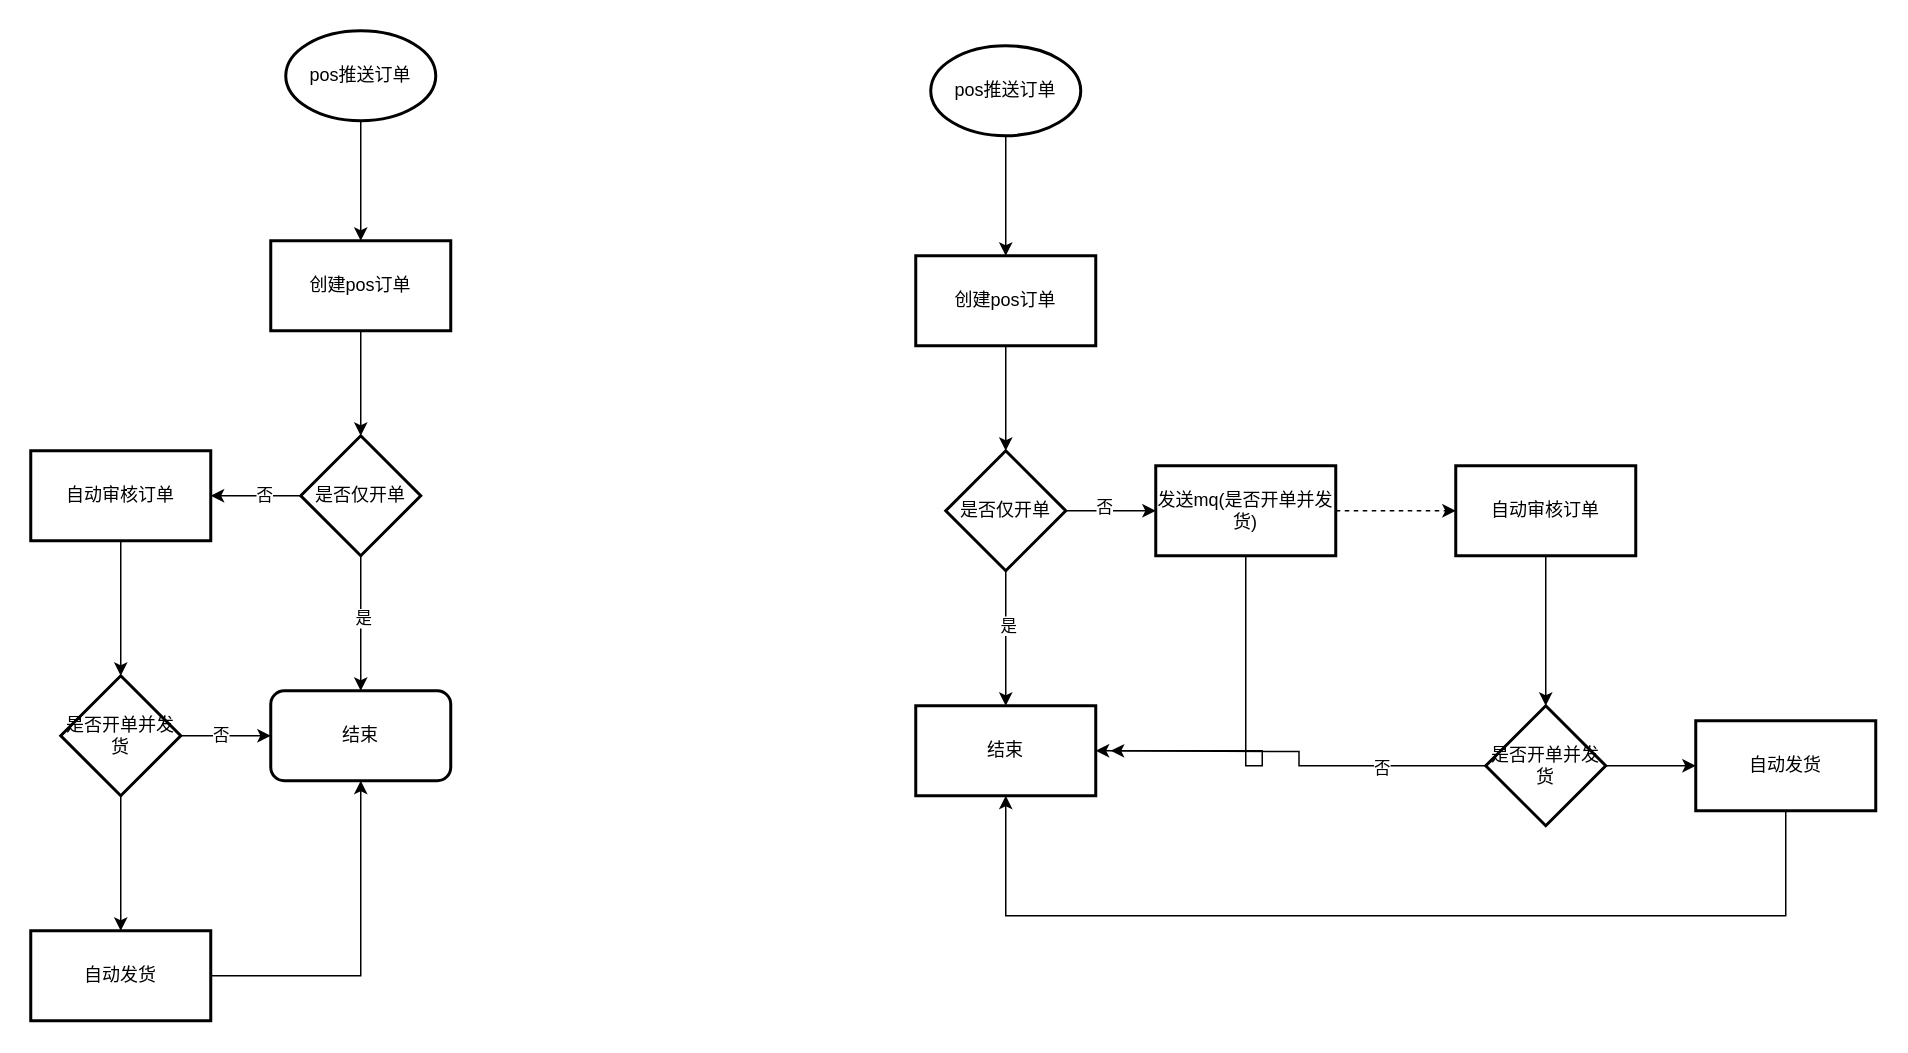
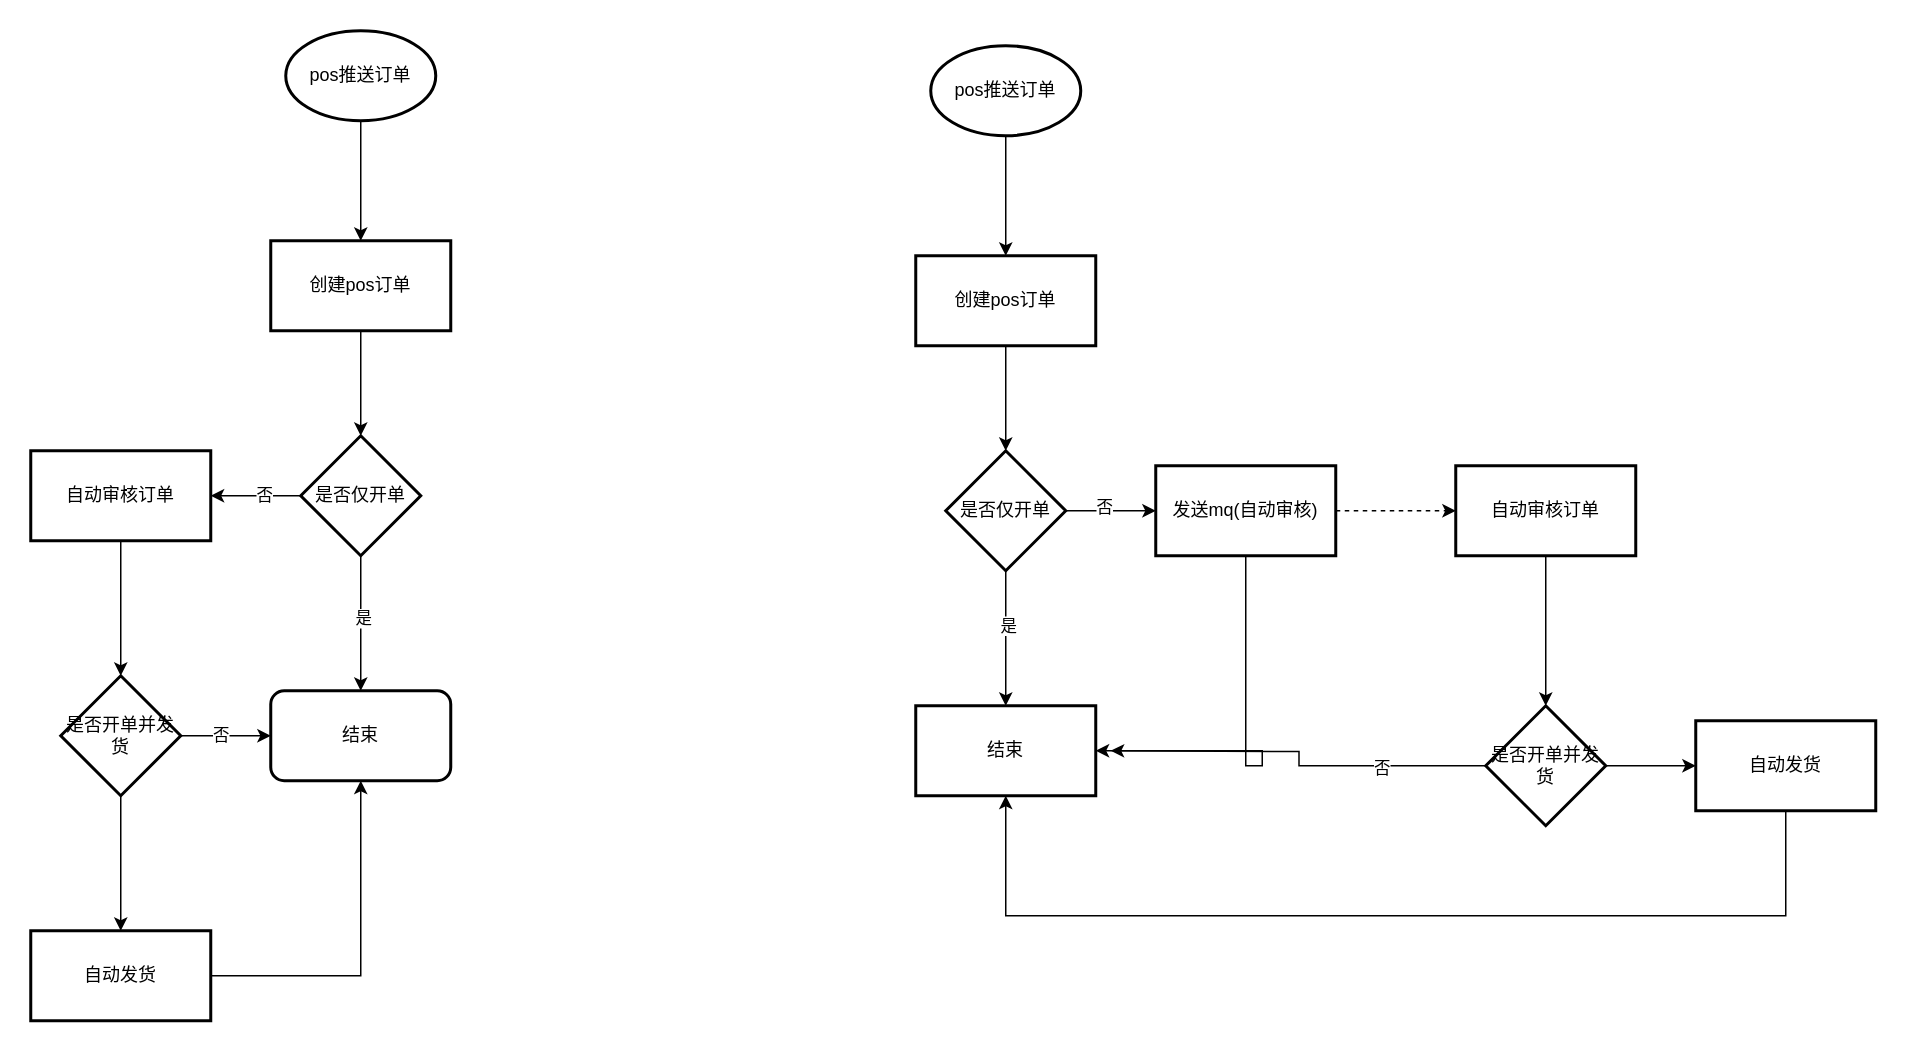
  <mxCell id="0" />
  <mxCell id="1" parent="0" />
  <mxCell id="2" value="" style="edgeStyle=orthogonalEdgeStyle;rounded=0;orthogonalLoop=1;jettySize=auto;html=1;" edge="1" parent="1" source="3" target="5"><mxGeometry relative="1" as="geometry" /></mxCell>
  <mxCell id="3" value="pos推送订单" style="strokeWidth=2;html=1;shape=mxgraph.flowchart.start_1;whiteSpace=wrap;" vertex="1" parent="1"><mxGeometry x="190" y="20" width="100" height="60" as="geometry" /></mxCell>
  <mxCell id="4" value="" style="edgeStyle=orthogonalEdgeStyle;rounded=0;orthogonalLoop=1;jettySize=auto;html=1;" edge="1" parent="1" source="5" target="10"><mxGeometry relative="1" as="geometry" /></mxCell>
  <mxCell id="5" value="创建pos订单" style="whiteSpace=wrap;html=1;strokeWidth=2;" vertex="1" parent="1"><mxGeometry x="180" y="160" width="120" height="60" as="geometry" /></mxCell>
  <mxCell id="6" value="" style="edgeStyle=orthogonalEdgeStyle;rounded=0;orthogonalLoop=1;jettySize=auto;html=1;" edge="1" parent="1" source="10" target="11"><mxGeometry relative="1" as="geometry" /></mxCell>
  <mxCell id="7" value="是" style="edgeLabel;html=1;align=center;verticalAlign=middle;resizable=0;points=[];" vertex="1" connectable="0" parent="6"><mxGeometry x="-0.089" y="1" relative="1" as="geometry"><mxPoint as="offset" /></mxGeometry></mxCell>
  <mxCell id="8" value="" style="edgeStyle=orthogonalEdgeStyle;rounded=0;orthogonalLoop=1;jettySize=auto;html=1;" edge="1" parent="1" source="10" target="13"><mxGeometry relative="1" as="geometry" /></mxCell>
  <mxCell id="9" value="否" style="edgeLabel;html=1;align=center;verticalAlign=middle;resizable=0;points=[];" vertex="1" connectable="0" parent="8"><mxGeometry x="-0.167" y="-1" relative="1" as="geometry"><mxPoint as="offset" /></mxGeometry></mxCell>
  <mxCell id="10" value="是否仅开单" style="rhombus;whiteSpace=wrap;html=1;strokeWidth=2;" vertex="1" parent="1"><mxGeometry x="200" y="290" width="80" height="80" as="geometry" /></mxCell>
  <mxCell id="11" value="结束" style="rounded=1;whiteSpace=wrap;html=1;strokeWidth=2;" vertex="1" parent="1"><mxGeometry x="180" y="460" width="120" height="60" as="geometry" /></mxCell>
  <mxCell id="12" value="" style="edgeStyle=orthogonalEdgeStyle;rounded=0;orthogonalLoop=1;jettySize=auto;html=1;" edge="1" parent="1" source="13" target="17"><mxGeometry relative="1" as="geometry" /></mxCell>
  <mxCell id="13" value="自动审核订单" style="whiteSpace=wrap;html=1;strokeWidth=2;" vertex="1" parent="1"><mxGeometry x="20" y="300" width="120" height="60" as="geometry" /></mxCell>
  <mxCell id="14" style="edgeStyle=orthogonalEdgeStyle;rounded=0;orthogonalLoop=1;jettySize=auto;html=1;entryX=0;entryY=0.5;entryDx=0;entryDy=0;" edge="1" parent="1" source="17" target="11"><mxGeometry relative="1" as="geometry" /></mxCell>
  <mxCell id="15" value="否" style="edgeLabel;html=1;align=center;verticalAlign=middle;resizable=0;points=[];" vertex="1" connectable="0" parent="14"><mxGeometry x="-0.133" y="1" relative="1" as="geometry"><mxPoint as="offset" /></mxGeometry></mxCell>
  <mxCell id="16" value="" style="edgeStyle=orthogonalEdgeStyle;rounded=0;orthogonalLoop=1;jettySize=auto;html=1;" edge="1" parent="1" source="17" target="19"><mxGeometry relative="1" as="geometry" /></mxCell>
  <mxCell id="17" value="是否开单并发货" style="rhombus;whiteSpace=wrap;html=1;strokeWidth=2;" vertex="1" parent="1"><mxGeometry x="40" y="450" width="80" height="80" as="geometry" /></mxCell>
  <mxCell id="18" style="edgeStyle=orthogonalEdgeStyle;rounded=0;orthogonalLoop=1;jettySize=auto;html=1;entryX=0.5;entryY=1;entryDx=0;entryDy=0;" edge="1" parent="1" source="19" target="11"><mxGeometry relative="1" as="geometry" /></mxCell>
  <mxCell id="19" value="自动发货" style="whiteSpace=wrap;html=1;strokeWidth=2;" vertex="1" parent="1"><mxGeometry x="20" y="620" width="120" height="60" as="geometry" /></mxCell>
  <mxCell id="20" value="" style="edgeStyle=orthogonalEdgeStyle;rounded=0;orthogonalLoop=1;jettySize=auto;html=1;" edge="1" parent="1" source="21" target="23"><mxGeometry relative="1" as="geometry" /></mxCell>
  <mxCell id="21" value="pos推送订单" style="strokeWidth=2;html=1;shape=mxgraph.flowchart.start_1;whiteSpace=wrap;" vertex="1" parent="1"><mxGeometry x="620" y="30" width="100" height="60" as="geometry" /></mxCell>
  <mxCell id="22" value="" style="edgeStyle=orthogonalEdgeStyle;rounded=0;orthogonalLoop=1;jettySize=auto;html=1;" edge="1" parent="1" source="23" target="28"><mxGeometry relative="1" as="geometry" /></mxCell>
  <mxCell id="23" value="创建pos订单" style="whiteSpace=wrap;html=1;strokeWidth=2;" vertex="1" parent="1"><mxGeometry x="610" y="170" width="120" height="60" as="geometry" /></mxCell>
  <mxCell id="24" value="" style="edgeStyle=orthogonalEdgeStyle;rounded=0;orthogonalLoop=1;jettySize=auto;html=1;" edge="1" parent="1" source="28" target="29"><mxGeometry relative="1" as="geometry" /></mxCell>
  <mxCell id="25" value="是" style="edgeLabel;html=1;align=center;verticalAlign=middle;resizable=0;points=[];" vertex="1" connectable="0" parent="24"><mxGeometry x="-0.2" y="1" relative="1" as="geometry"><mxPoint as="offset" /></mxGeometry></mxCell>
  <mxCell id="26" value="" style="edgeStyle=orthogonalEdgeStyle;rounded=0;orthogonalLoop=1;jettySize=auto;html=1;" edge="1" parent="1" source="28" target="32"><mxGeometry relative="1" as="geometry" /></mxCell>
  <mxCell id="27" value="否" style="edgeLabel;html=1;align=center;verticalAlign=middle;resizable=0;points=[];" vertex="1" connectable="0" parent="26"><mxGeometry x="-0.167" y="3" relative="1" as="geometry"><mxPoint as="offset" /></mxGeometry></mxCell>
  <mxCell id="28" value="是否仅开单" style="rhombus;whiteSpace=wrap;html=1;strokeWidth=2;" vertex="1" parent="1"><mxGeometry x="630" y="300" width="80" height="80" as="geometry" /></mxCell>
  <mxCell id="29" value="结束" style="whiteSpace=wrap;html=1;strokeWidth=2;" vertex="1" parent="1"><mxGeometry x="610" y="470" width="120" height="60" as="geometry" /></mxCell>
  <mxCell id="30" style="edgeStyle=orthogonalEdgeStyle;rounded=0;orthogonalLoop=1;jettySize=auto;html=1;entryX=1;entryY=0.5;entryDx=0;entryDy=0;" edge="1" parent="1" source="32" target="29"><mxGeometry relative="1" as="geometry"><mxPoint x="840" y="610" as="targetPoint" /><Array as="points"><mxPoint x="830" y="510" /><mxPoint x="841" y="510" /><mxPoint x="841" y="500" /></Array></mxGeometry></mxCell>
  <mxCell id="31" value="" style="edgeStyle=orthogonalEdgeStyle;rounded=0;orthogonalLoop=1;jettySize=auto;html=1;dashed=1;" edge="1" parent="1" source="32" target="34"><mxGeometry relative="1" as="geometry" /></mxCell>
- <mxCell id="32" value="发送mq(是否开单并发货)" style="whiteSpace=wrap;html=1;strokeWidth=2;" vertex="1" parent="1"><mxGeometry x="770" y="310" width="120" height="60" as="geometry" /></mxCell>
+ <mxCell id="32" value="发送mq(自动审核)" style="whiteSpace=wrap;html=1;strokeWidth=2;" vertex="1" parent="1"><mxGeometry x="770" y="310" width="120" height="60" as="geometry" /></mxCell>
  <mxCell id="33" value="" style="edgeStyle=orthogonalEdgeStyle;rounded=0;orthogonalLoop=1;jettySize=auto;html=1;" edge="1" parent="1" source="34" target="38"><mxGeometry relative="1" as="geometry" /></mxCell>
  <mxCell id="34" value="自动审核订单" style="whiteSpace=wrap;html=1;strokeWidth=2;" vertex="1" parent="1"><mxGeometry x="970" y="310" width="120" height="60" as="geometry" /></mxCell>
  <mxCell id="35" style="edgeStyle=orthogonalEdgeStyle;rounded=0;orthogonalLoop=1;jettySize=auto;html=1;" edge="1" parent="1" source="38"><mxGeometry relative="1" as="geometry"><mxPoint x="740" y="500" as="targetPoint" /></mxGeometry></mxCell>
  <mxCell id="36" value="否" style="edgeLabel;html=1;align=center;verticalAlign=middle;resizable=0;points=[];" vertex="1" connectable="0" parent="35"><mxGeometry x="-0.461" y="1" relative="1" as="geometry"><mxPoint as="offset" /></mxGeometry></mxCell>
  <mxCell id="37" value="" style="edgeStyle=orthogonalEdgeStyle;rounded=0;orthogonalLoop=1;jettySize=auto;html=1;" edge="1" parent="1" source="38" target="40"><mxGeometry relative="1" as="geometry" /></mxCell>
  <mxCell id="38" value="是否开单并发货" style="rhombus;whiteSpace=wrap;html=1;strokeWidth=2;" vertex="1" parent="1"><mxGeometry x="990" y="470" width="80" height="80" as="geometry" /></mxCell>
  <mxCell id="39" style="edgeStyle=orthogonalEdgeStyle;rounded=0;orthogonalLoop=1;jettySize=auto;html=1;entryX=0.5;entryY=1;entryDx=0;entryDy=0;" edge="1" parent="1" source="40" target="29"><mxGeometry relative="1" as="geometry"><mxPoint x="650" y="610" as="targetPoint" /><Array as="points"><mxPoint x="1190" y="610" /><mxPoint x="670" y="610" /></Array></mxGeometry></mxCell>
  <mxCell id="40" value="自动发货" style="whiteSpace=wrap;html=1;strokeWidth=2;" vertex="1" parent="1"><mxGeometry x="1130" y="480" width="120" height="60" as="geometry" /></mxCell>
